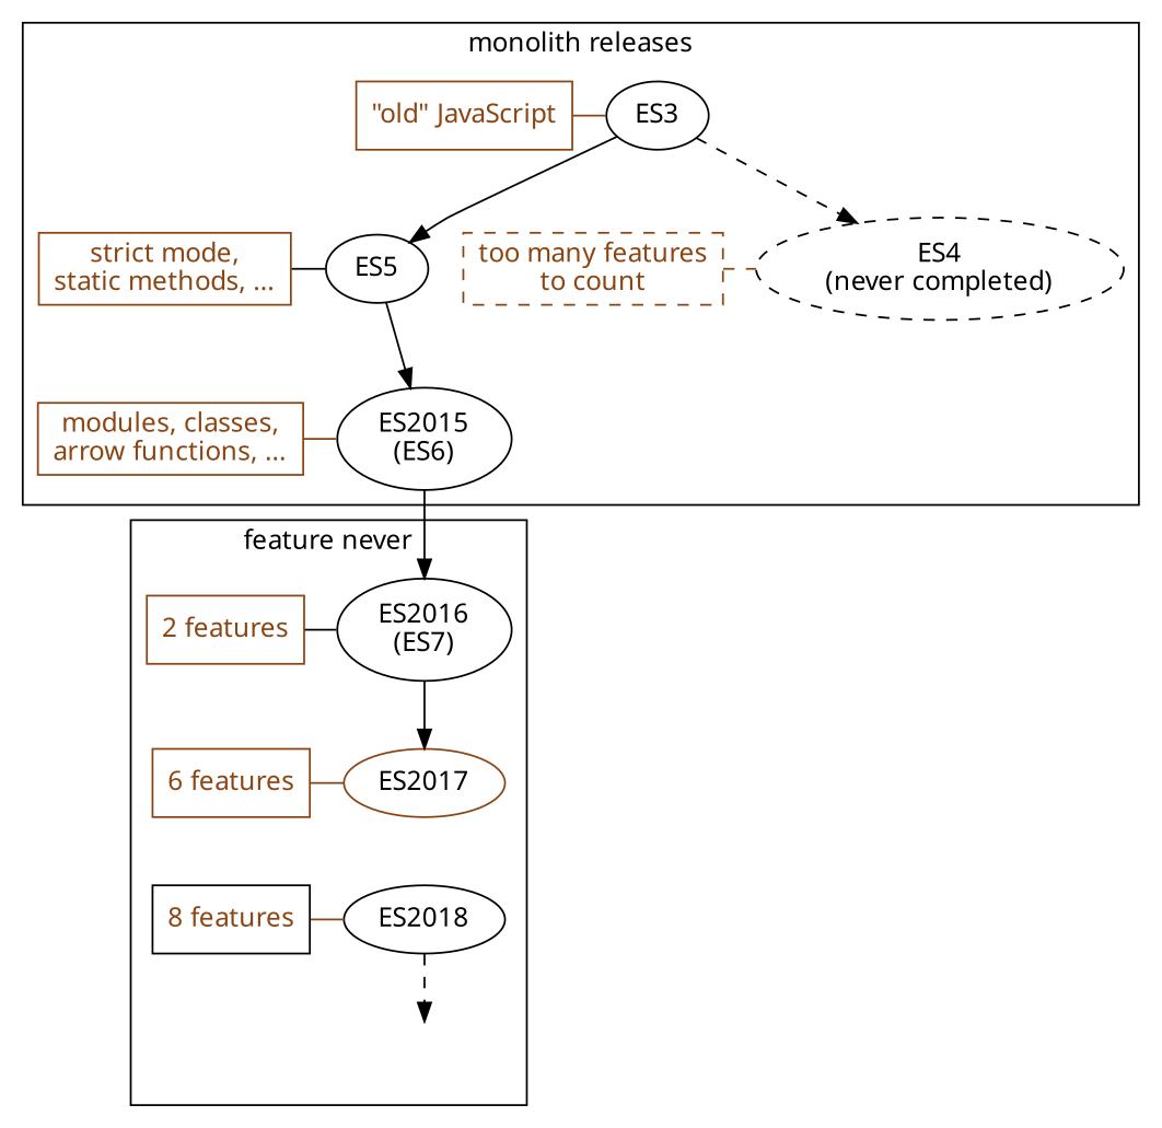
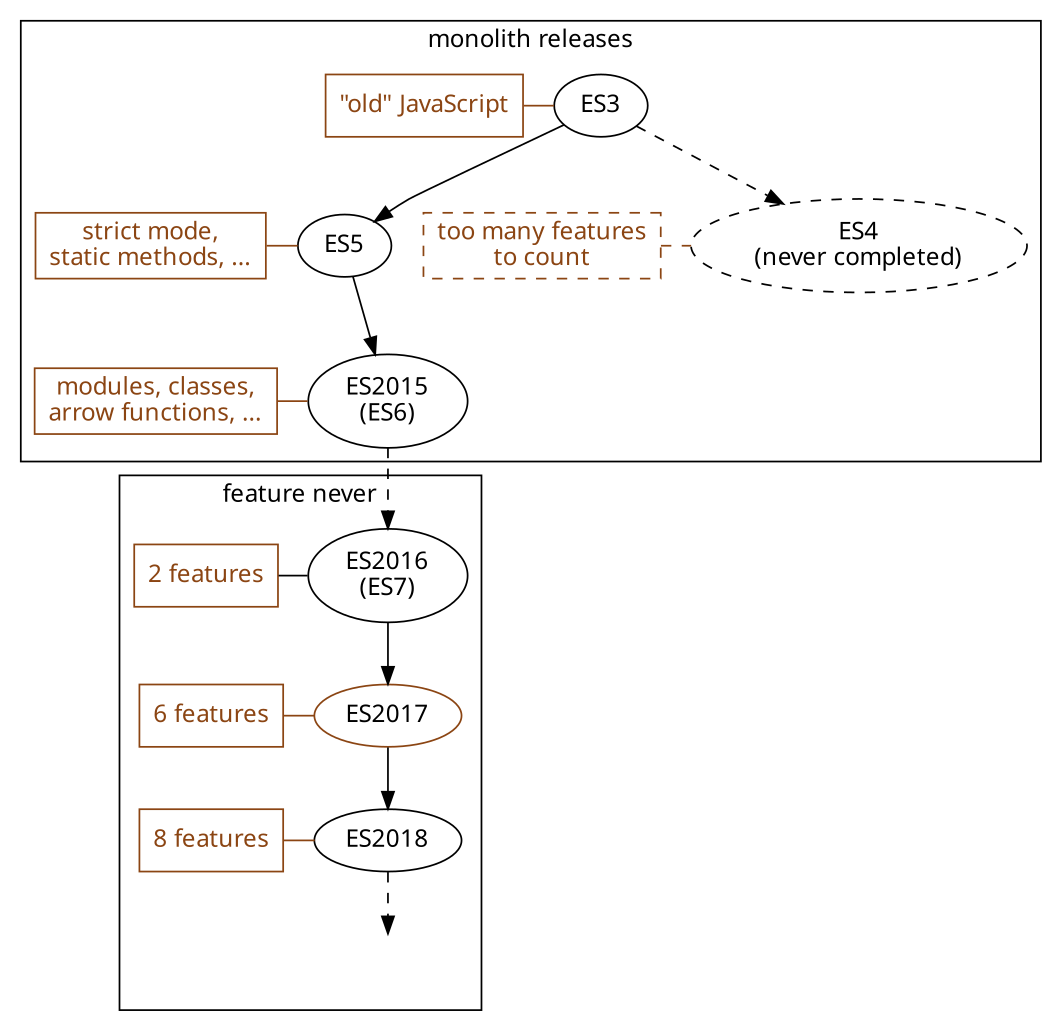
  digraph {
    fontname="Noto Sans"
    rankdir=TB
    node [fontname="Noto Sans" color=chocolate4]
    edge [fontname="Noto Sans"]
    n1 [label=ES3 color=""]
    n2 [fontcolor=chocolate4 label="\"old\" JavaScript" shape=box]
    n3 [label="ES4\n(never completed)" style=dashed color=""]
    n4 [fontcolor=chocolate4 label="too many features\nto count" shape=box style=dashed]
    n5 [label=ES5 color=""]
    n6 [fontcolor=chocolate4 label="strict mode,\nstatic methods, ..." shape=box]
    n7 [label="ES2015\n(ES6)" color=""]
    n8 [fontcolor=chocolate4 label="modules, classes,\narrow functions, ..." shape=box]
    n9 [label="ES2016\n(ES7)" color=""]
    n10 [fontcolor=chocolate4 label="2 features" shape=box]
    n11 [label=ES2017]
    n12 [fontcolor=chocolate4 label="6 features" shape=box]
    n13 [label=ES2018 color=""]
-   n14 [color=black fontcolor=chocolate4 label="8 features" shape=box]
+   n14 [fontcolor=chocolate4 label="8 features" shape=box]
    n15 [color=transparent fontcolor=transparent label="." style=dashed]
    subgraph cluster_1 {
      label="monolith releases"
      subgraph sub_2 {
        label="monolith releases"
        rank=same
        n1
        n2
      }
      subgraph sub_3 {
        label="monolith releases"
        rank=same
        n3
        n4
      }
      subgraph sub_4 {
        label="monolith releases"
        rank=same
        n5
        n6
      }
      subgraph sub_5 {
        label="monolith releases"
        rank=same
        n7
        n8
      }
    }
    subgraph cluster_6 {
      label="feature never"
      n15
      subgraph sub_7 {
        label="feature releases"
        rank=same
        n9
        n10
      }
      subgraph sub_8 {
        label="feature releases"
        rank=same
        n11
        n12
      }
      subgraph sub_9 {
        label="feature releases"
        rank=same
        n13
        n14
      }
    }
    n1 -> n3 [style=dashed]
    n1 -> n5
    n2 -> n1 [arrowhead=none color=chocolate4]
    n4 -> n3 [arrowhead=none color=chocolate4 style=dashed]
    n5 -> n7
-   n6 -> n5 [arrowhead=none color=black]
-   n7 -> n9
+   n6 -> n5 [arrowhead=none color=chocolate4]
+   n7 -> n9 [style=dashed]
    n8 -> n7 [arrowhead=none color=chocolate4]
    n9 -> n11
    n10 -> n9 [arrowhead=none color=black]
+   n11 -> n13
    n12 -> n11 [arrowhead=none color=chocolate4]
    n13 -> n15 [style=dashed]
    n14 -> n13 [arrowhead=none color=chocolate4]
  }
